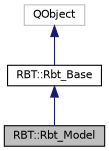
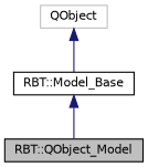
  digraph {
    node [color=black fillcolor=white fontname=Helvetica fontsize=10 shape=record style=filled]
    edge [color=midnightblue dir=back fontname=Helvetica fontsize=10 labelfontname=Helvetica labelfontsize=10 style=solid]
-   n1 [fillcolor=grey75 fontcolor=black height=0.2 label="RBT::Rbt_Model" width=0.4]
+   n1 [fillcolor=grey75 fontcolor=black height=0.2 label="RBT::QObject_Model" width=0.4]
    n2 [color=grey75 height=0.2 label=QObject width=0.4]
-   n3 [height=0.2 label="RBT::Rbt_Base" width=0.4]
+   n3 [height=0.2 label="RBT::Model_Base" width=0.4]
    n2 -> n3
    n3 -> n1
  }
